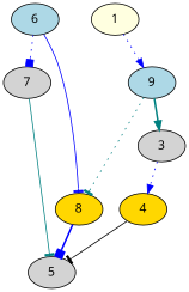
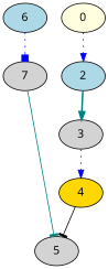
  strict digraph {
    fontname="Noto Sans"
    node [fillcolor=lightgrey fontname="Noto Sans" style=filled weight=0]
    edge [arrowhead=tee color=blue fontname="Noto Sans" style=dotted weight=0]
-   8 [fillcolor=gold]
    5
-   1 [fillcolor=lightyellow]
-   2 [fillcolor=lightblue label=9]
+   1 [fillcolor=lightyellow label=0]
+   2 [fillcolor=lightblue]
    6 [fillcolor=lightblue]
    7
    3
    4 [fillcolor=gold]
-   8 -> 5 [arrowhead=box style=bold]
    1 -> 2 [arrowhead=normal]
-   2 -> 8 [color=teal]
    2 -> 3 [arrowhead=normal color=teal style=bold]
-   6 -> 8 [style=solid]
    6 -> 7 [arrowhead=box]
    7 -> 5 [color=teal style=solid]
    3 -> 4 [arrowhead=normal]
    4 -> 5 [color=black style=solid]
  }
